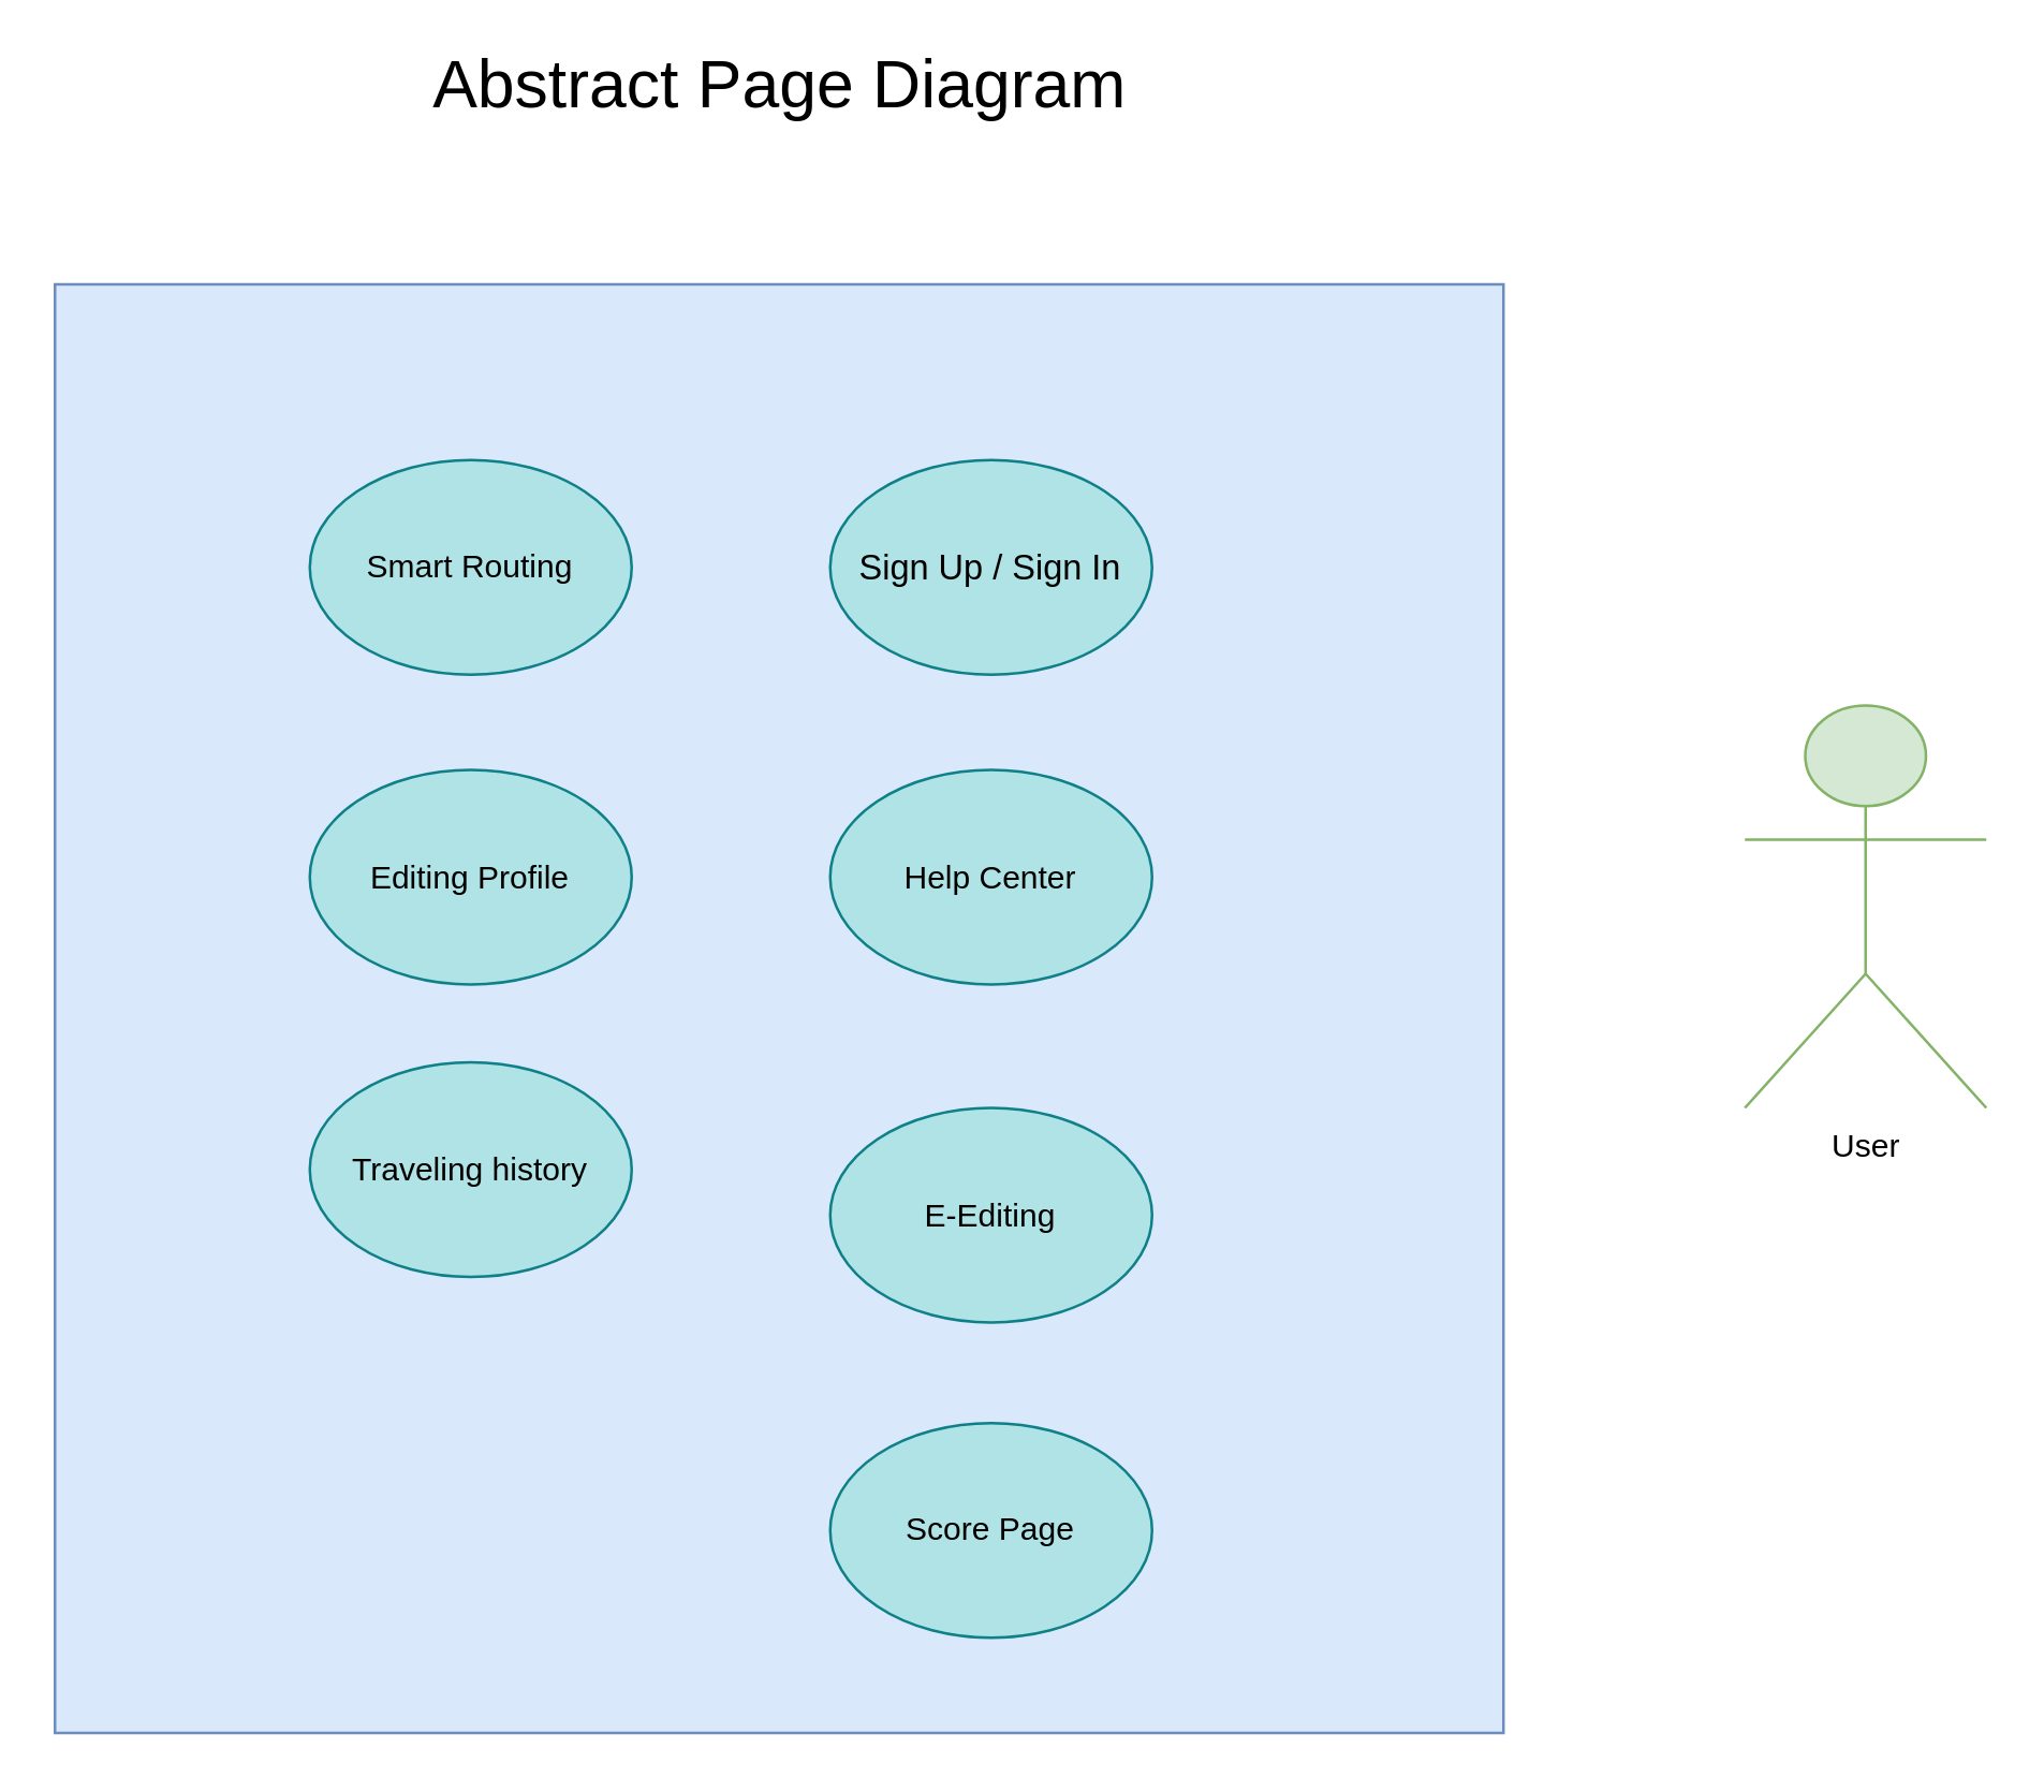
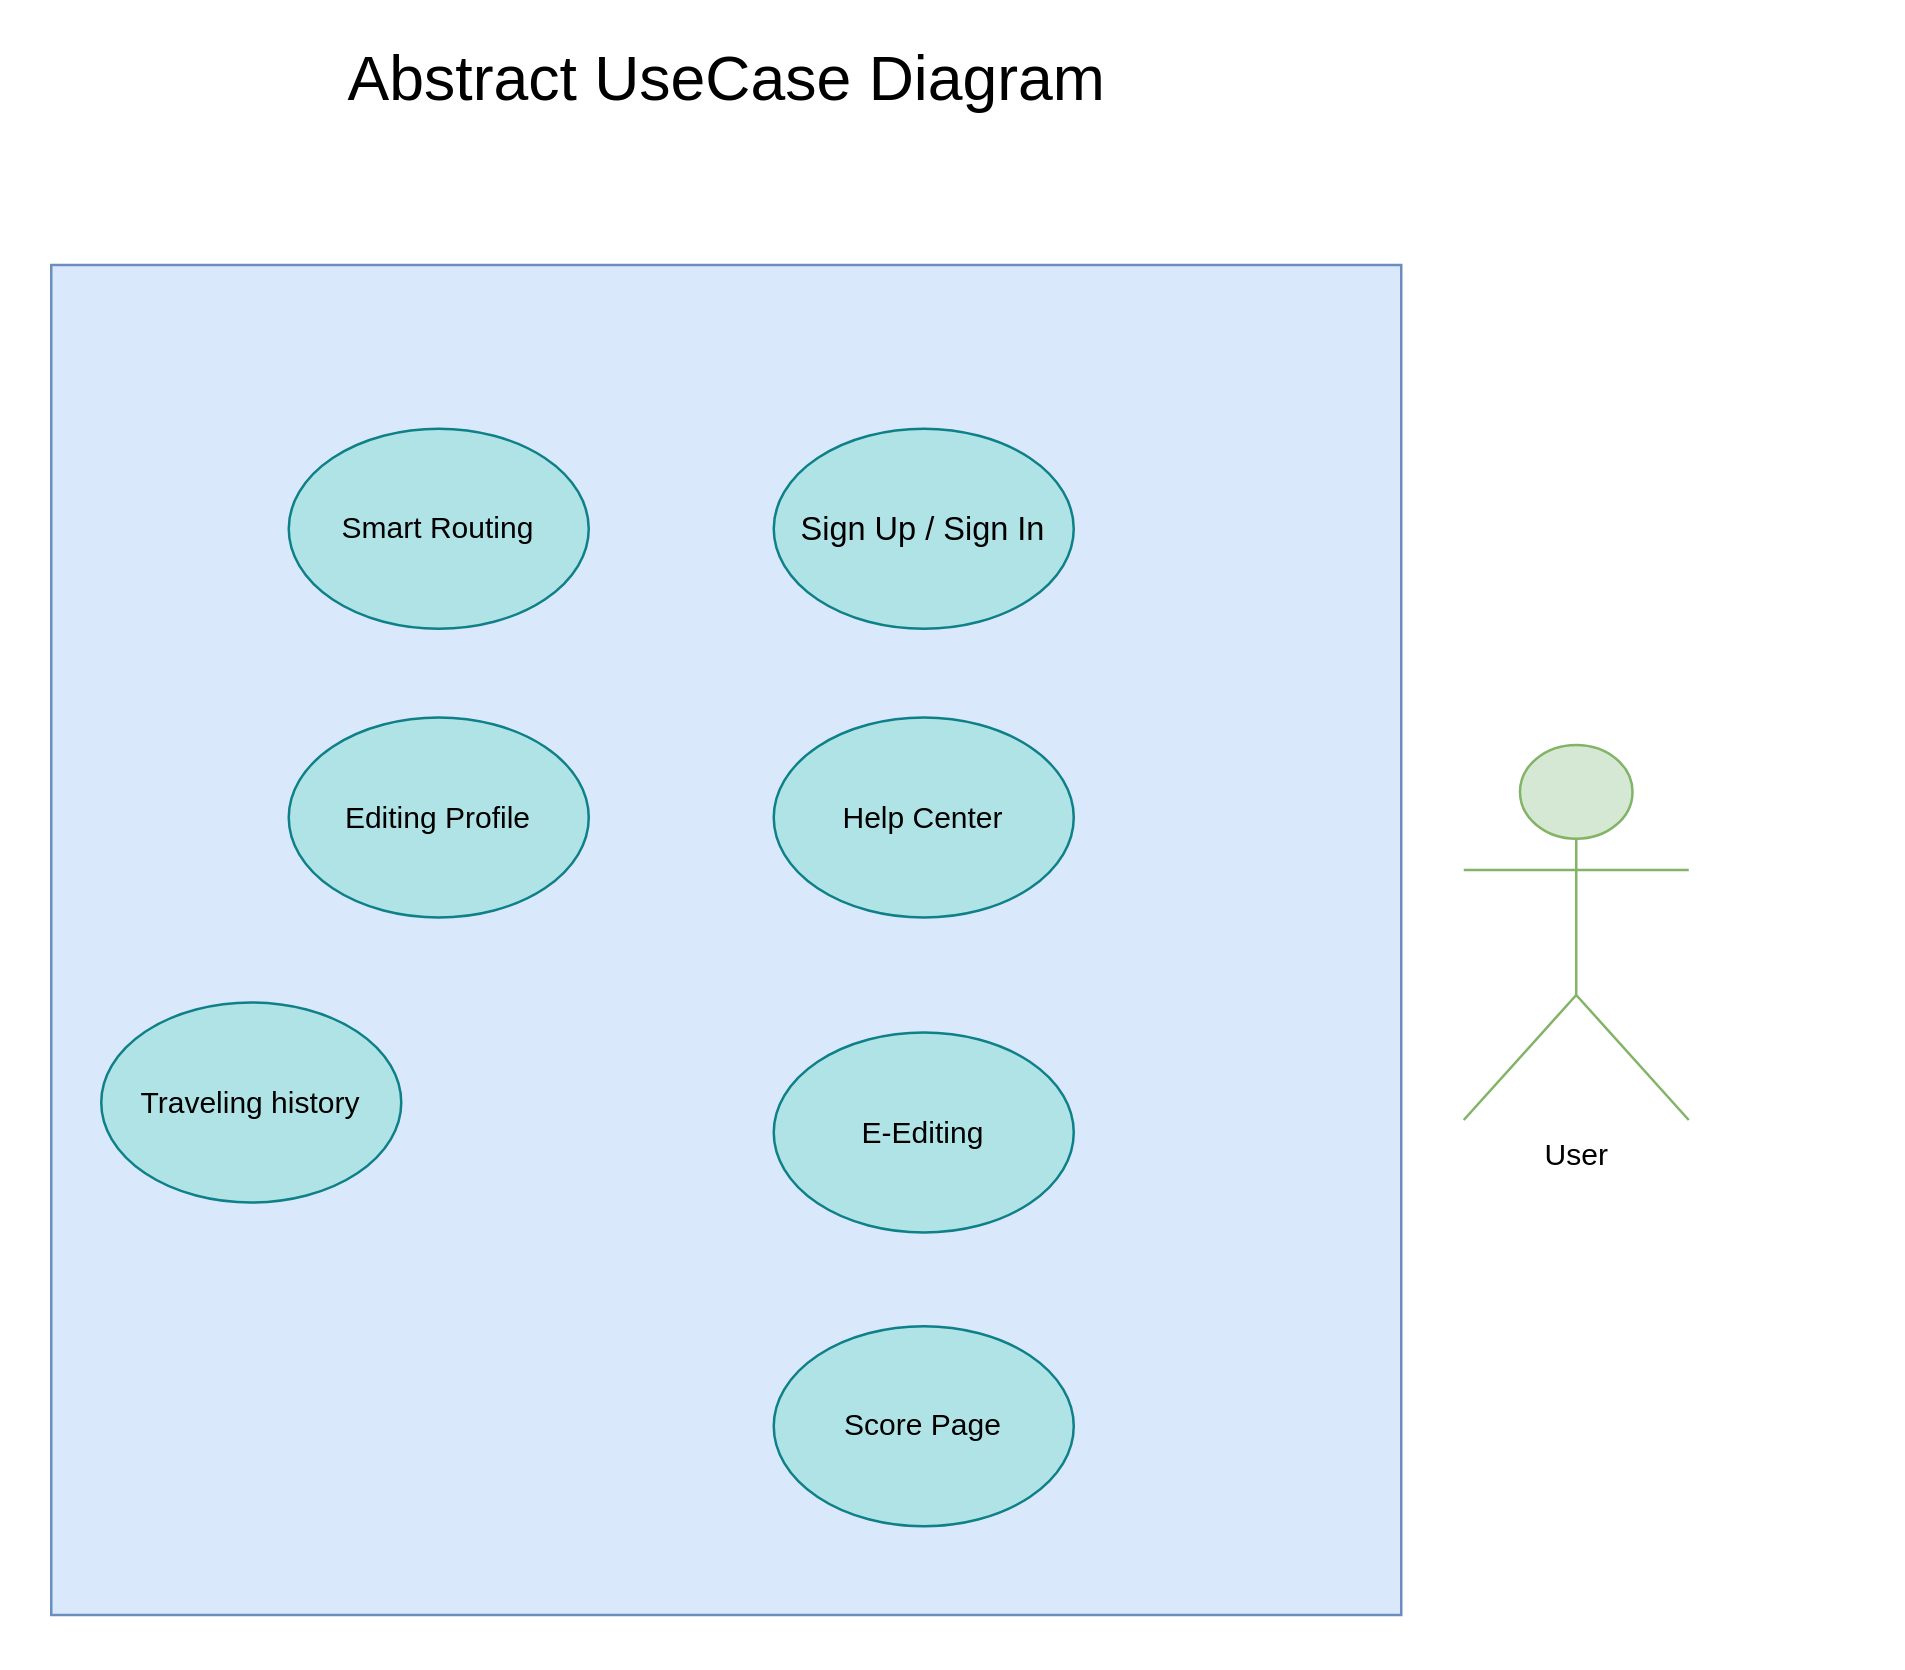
  <mxCell id="0" />
  <mxCell id="1" parent="0" />
- <mxCell id="2" value="&lt;font style=&quot;font-size: 25px&quot;&gt;Abstract Page Diagram&lt;br&gt;&lt;/font&gt;" style="text;html=1;strokeColor=none;fillColor=none;align=center;verticalAlign=middle;whiteSpace=wrap;rounded=0;" vertex="1" parent="1"><mxGeometry x="101.5" y="20" width="377" height="20" as="geometry" /></mxCell>
+ <mxCell id="2" value="&lt;font style=&quot;font-size: 25px&quot;&gt;Abstract UseCase Diagram&lt;br&gt;&lt;/font&gt;" style="text;html=1;strokeColor=none;fillColor=none;align=center;verticalAlign=middle;whiteSpace=wrap;rounded=0;" vertex="1" parent="1"><mxGeometry x="101.5" y="20" width="377" height="20" as="geometry" /></mxCell>
  <mxCell id="3" value="" style="whiteSpace=wrap;html=1;aspect=fixed;fillColor=#dae8fc;strokeColor=#6c8ebf;" vertex="1" parent="1"><mxGeometry x="20" y="105.5" width="540" height="540" as="geometry" /></mxCell>
  <mxCell id="4" value="&lt;font style=&quot;font-size: 13px&quot;&gt;Sign Up / Sign In&lt;/font&gt;" style="ellipse;whiteSpace=wrap;html=1;fillColor=#b0e3e6;strokeColor=#0e8088;" vertex="1" parent="1"><mxGeometry x="309" y="171" width="120" height="80" as="geometry" /></mxCell>
  <mxCell id="5" value="Score Page" style="ellipse;whiteSpace=wrap;html=1;fillColor=#b0e3e6;strokeColor=#0e8088;" vertex="1" parent="1"><mxGeometry x="309" y="530" width="120" height="80" as="geometry" /></mxCell>
  <mxCell id="6" value="Editing Profile" style="ellipse;whiteSpace=wrap;html=1;fillColor=#b0e3e6;strokeColor=#0e8088;" vertex="1" parent="1"><mxGeometry x="115" y="286.5" width="120" height="80" as="geometry" /></mxCell>
  <mxCell id="7" value="E-Editing" style="ellipse;whiteSpace=wrap;html=1;fillColor=#b0e3e6;strokeColor=#0e8088;" vertex="1" parent="1"><mxGeometry x="309" y="412.5" width="120" height="80" as="geometry" /></mxCell>
  <mxCell id="8" value="Smart Routing" style="ellipse;whiteSpace=wrap;html=1;fillColor=#b0e3e6;strokeColor=#0e8088;" vertex="1" parent="1"><mxGeometry x="115" y="171" width="120" height="80" as="geometry" /></mxCell>
- <mxCell id="9" value="Traveling history" style="ellipse;whiteSpace=wrap;html=1;fillColor=#b0e3e6;strokeColor=#0e8088;" vertex="1" parent="1"><mxGeometry x="115" y="395.5" width="120" height="80" as="geometry" /></mxCell>
+ <mxCell id="9" value="Traveling history" style="ellipse;whiteSpace=wrap;html=1;fillColor=#b0e3e6;strokeColor=#0e8088;" vertex="1" parent="1"><mxGeometry x="40" y="400.5" width="120" height="80" as="geometry" /></mxCell>
  <mxCell id="10" value="Help Center" style="ellipse;whiteSpace=wrap;html=1;fillColor=#b0e3e6;strokeColor=#0e8088;" vertex="1" parent="1"><mxGeometry x="309" y="286.5" width="120" height="80" as="geometry" /></mxCell>
- <mxCell id="11" value="User" style="shape=umlActor;verticalLabelPosition=bottom;labelBackgroundColor=#ffffff;verticalAlign=top;html=1;outlineConnect=0;fillColor=#d5e8d4;strokeColor=#82b366;" vertex="1" parent="1"><mxGeometry x="650" y="262.5" width="90" height="150" as="geometry" /></mxCell>
+ <mxCell id="11" value="User" style="shape=umlActor;verticalLabelPosition=bottom;labelBackgroundColor=#ffffff;verticalAlign=top;html=1;outlineConnect=0;fillColor=#d5e8d4;strokeColor=#82b366;" vertex="1" parent="1"><mxGeometry x="585" y="297.5" width="90" height="150" as="geometry" /></mxCell>
